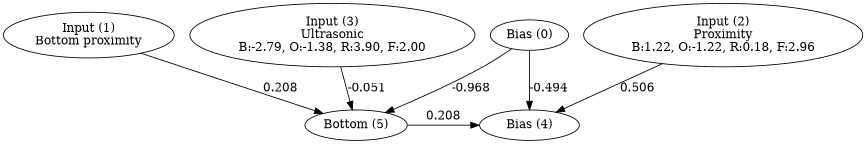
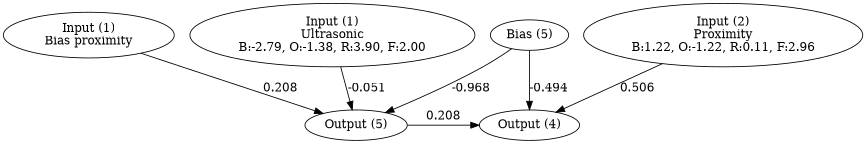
  digraph {
-   n1 [label="Bias (0)"]
-   n2 [label="Input (1)\nBottom proximity"]
-   n3 [label="Input (2)\nProximity\nB:1.22, O:-1.22, R:0.18, F:2.96"]
-   n4 [label="Input (3)\nUltrasonic\nB:-2.79, O:-1.38, R:3.90, F:2.00"]
-   n5 [label="Bias (4)"]
-   n6 [label="Bottom (5)"]
+   n1 [label="Bias (5)"]
+   n2 [label="Input (1)\nBias proximity"]
+   n3 [label="Input (2)\nProximity\nB:1.22, O:-1.22, R:0.11, F:2.96"]
+   n4 [label="Input (1)\nUltrasonic\nB:-2.79, O:-1.38, R:3.90, F:2.00"]
+   n5 [label="Output (4)"]
+   n6 [label="Output (5)"]
    subgraph sub_1 {
      rank=same
      n1
      n2
      n3
      n4
    }
    subgraph sub_2 {
      rank=same
      n5
      n6
    }
    n1 -> n5 [label=-0.494]
    n1 -> n6 [label=-0.968]
    n2 -> n6 [label=0.208]
    n3 -> n5 [label=0.506]
    n4 -> n6 [label=-0.051]
    n6 -> n5 [label=0.208]
  }
